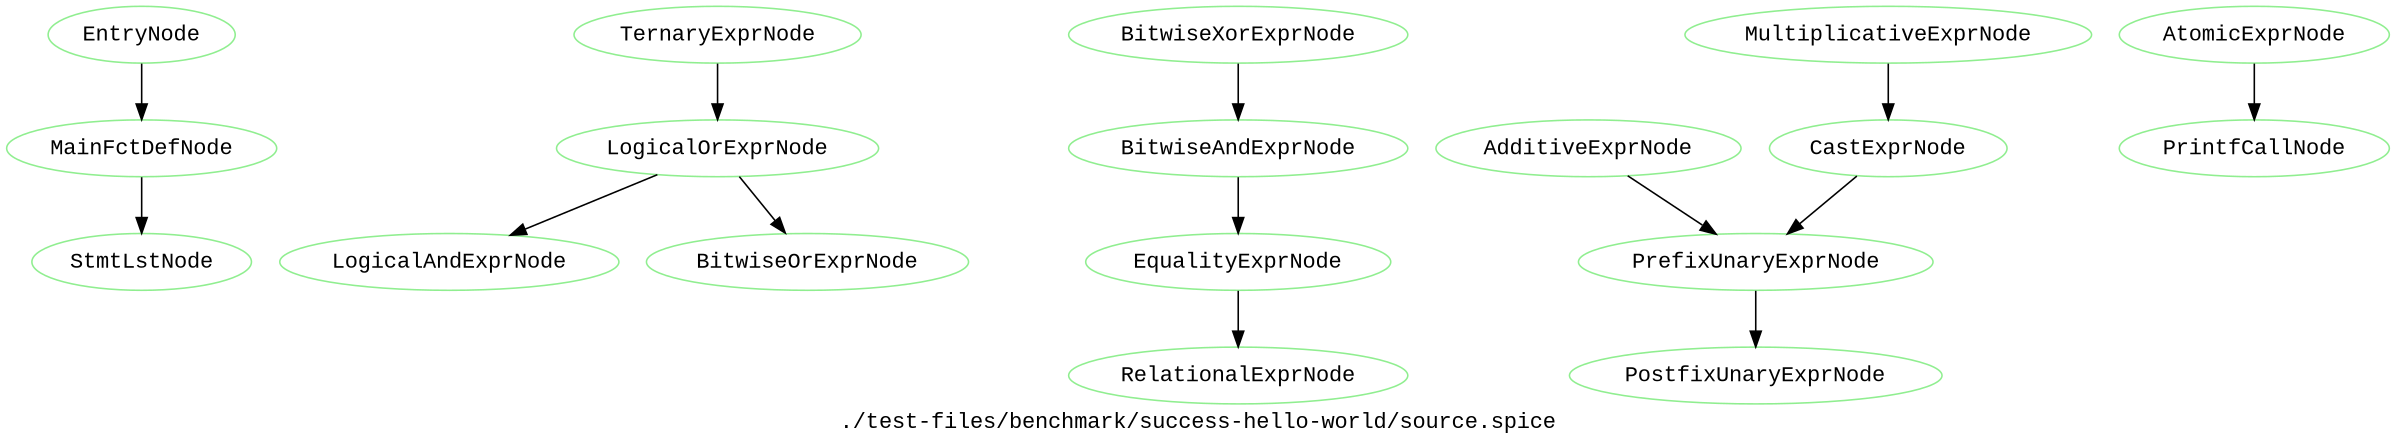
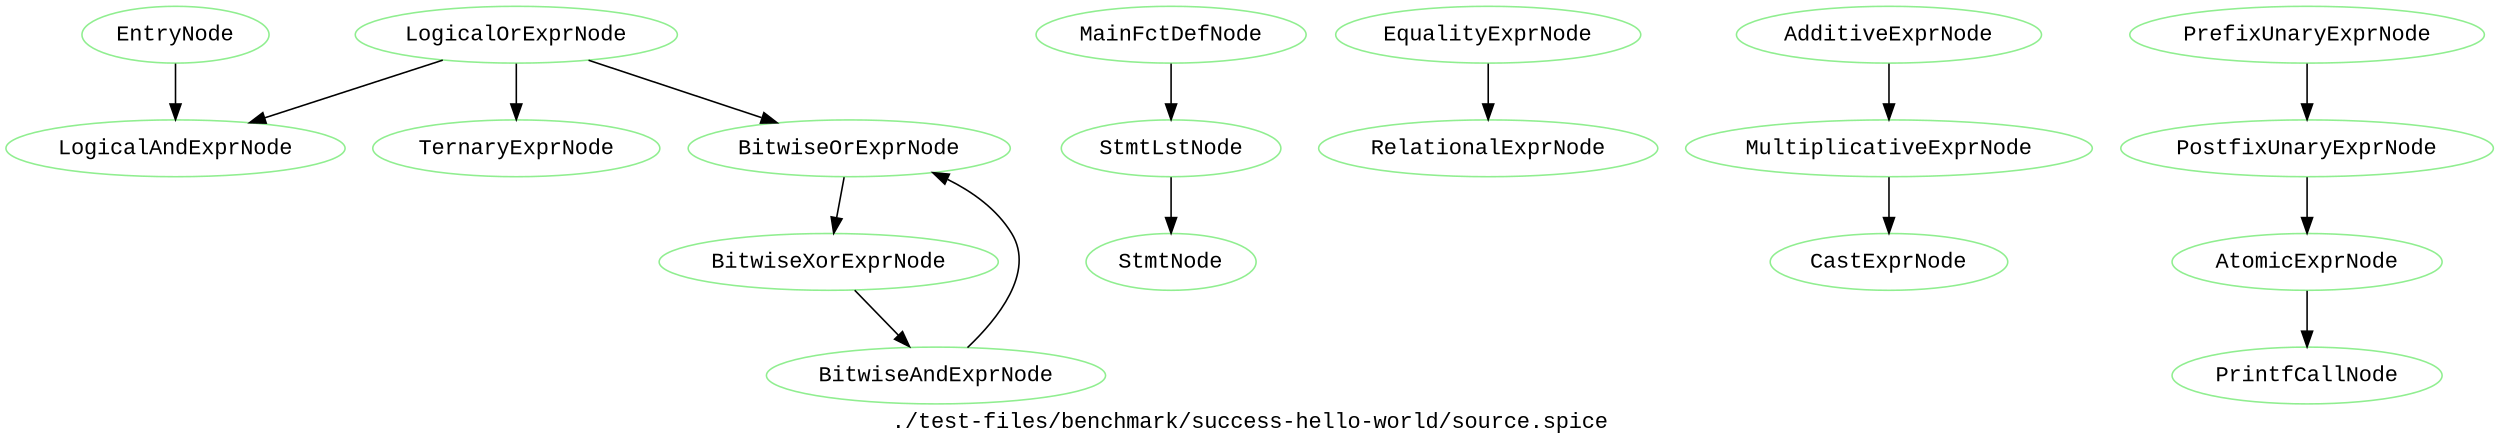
  digraph {
    fontname="Liberation Mono"
    label="./test-files/benchmark/success-hello-world/source.spice"
    rankdir=TB
    node [color=lightgreen fontname="Liberation Mono"]
    edge [fontname="Liberation Mono"]
    n1 [label=EntryNode]
    n2 [label=MainFctDefNode]
    n3 [label=StmtLstNode]
+   n4 [label=StmtNode]
    n5 [label=TernaryExprNode]
    n6 [label=LogicalOrExprNode]
    n7 [label=LogicalAndExprNode]
    n8 [label=BitwiseOrExprNode]
    n9 [label=BitwiseXorExprNode]
    n10 [label=BitwiseAndExprNode]
    n11 [label=EqualityExprNode]
    n12 [label=RelationalExprNode]
    n13 [label=AdditiveExprNode]
    n14 [label=MultiplicativeExprNode]
    n15 [label=CastExprNode]
    n16 [label=PrefixUnaryExprNode]
    n17 [label=PostfixUnaryExprNode]
    n18 [label=AtomicExprNode]
    n19 [label=PrintfCallNode]
-   n1 -> n2
+   n1 -> n7
    n2 -> n3
-   n5 -> n6
+   n3 -> n4
+   n6 -> n5
    n6 -> n7
    n6 -> n8
+   n8 -> n9
    n9 -> n10
-   n10 -> n11
+   n10 -> n8
    n11 -> n12
-   n13 -> n16
+   n13 -> n14
    n14 -> n15
-   n15 -> n16
    n16 -> n17
+   n17 -> n18
    n18 -> n19
  }
